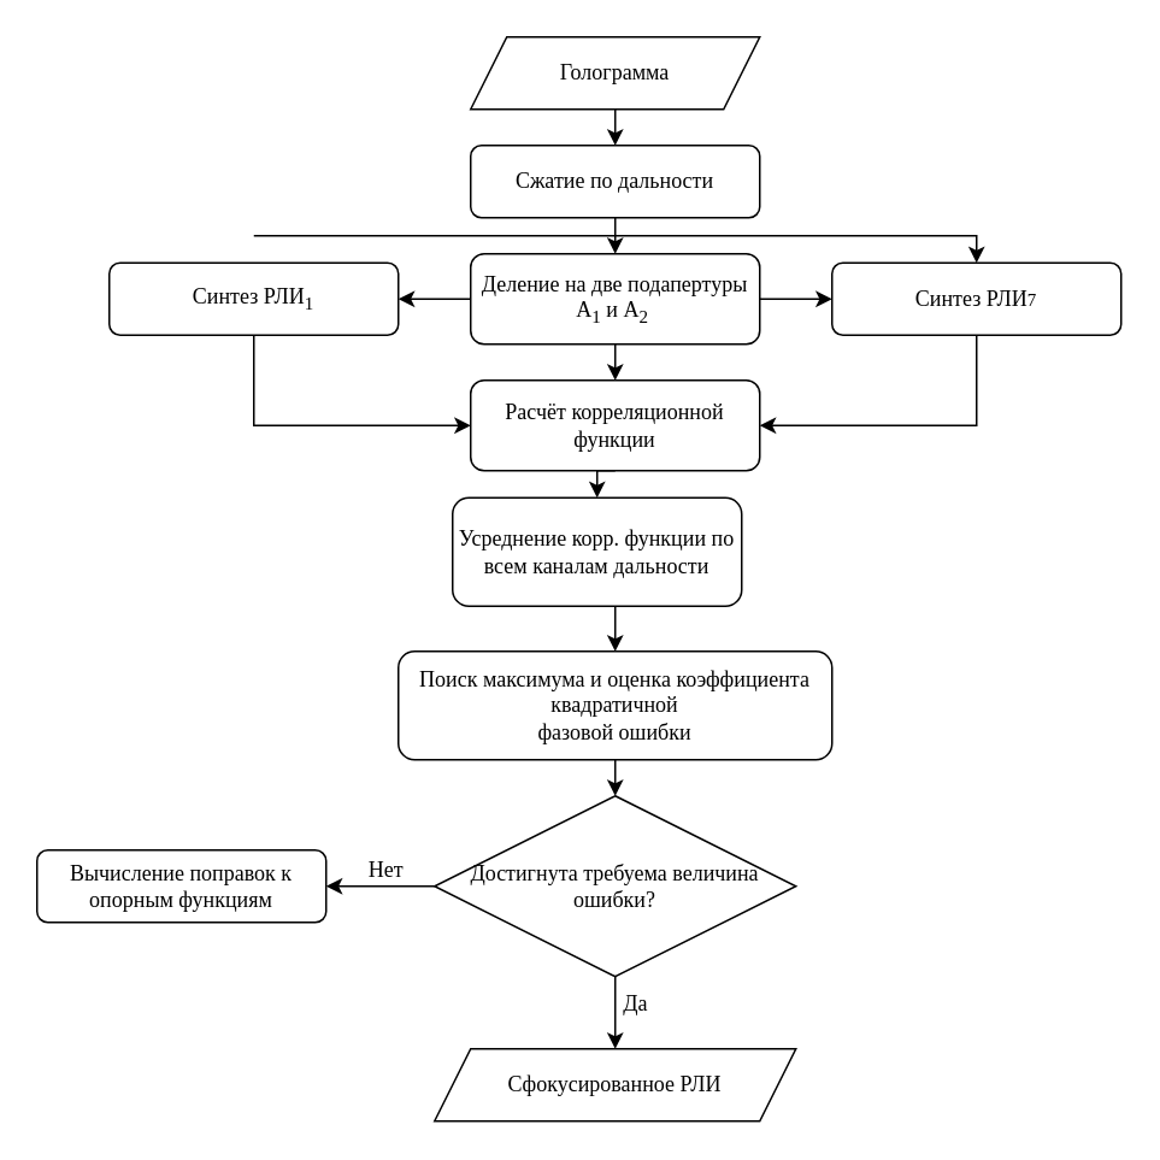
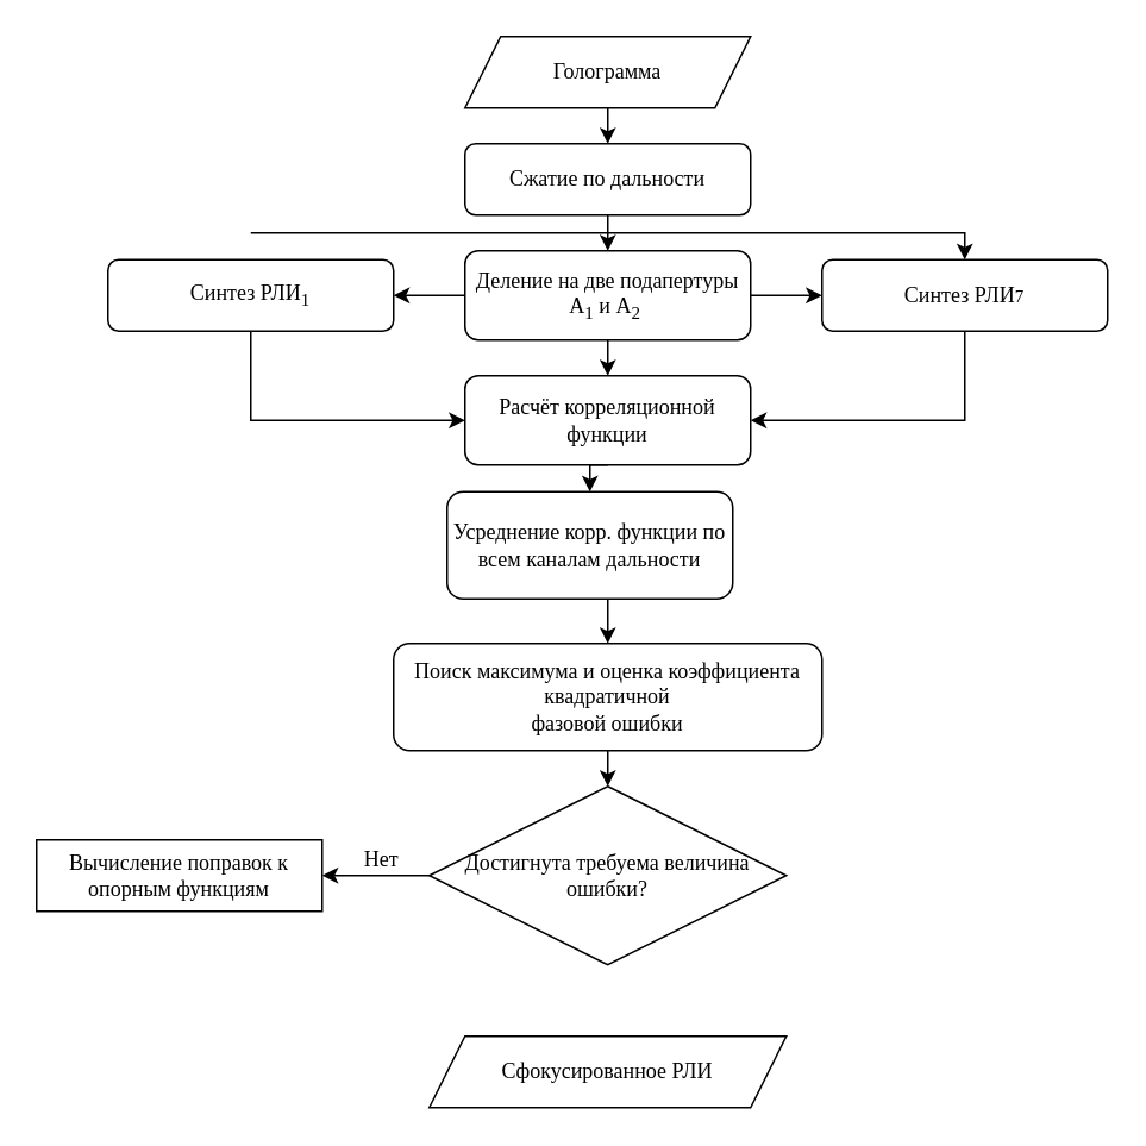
  <mxCell id="0" />
  <mxCell id="1" parent="0" />
  <mxCell id="2" style="edgeStyle=orthogonalEdgeStyle;rounded=0;orthogonalLoop=1;jettySize=auto;html=1;exitX=0.5;exitY=1;exitDx=0;exitDy=0;entryX=0.5;entryY=0;entryDx=0;entryDy=0;fontFamily=JetBrains Mono;fontSize=12;" parent="1" source="3" target="5" edge="1"><mxGeometry relative="1" as="geometry" /></mxCell>
  <mxCell id="3" value="Голограмма" style="shape=parallelogram;perimeter=parallelogramPerimeter;whiteSpace=wrap;html=1;fixedSize=1;fontFamily=JetBrains Mono;fontSize=12;" parent="1" vertex="1"><mxGeometry x="260" y="20" width="160" height="40" as="geometry" /></mxCell>
  <mxCell id="4" style="edgeStyle=orthogonalEdgeStyle;rounded=0;orthogonalLoop=1;jettySize=auto;html=1;exitX=0.5;exitY=1;exitDx=0;exitDy=0;entryX=0.5;entryY=0;entryDx=0;entryDy=0;fontFamily=JetBrains Mono;fontSize=12;" parent="1" source="5" target="9" edge="1"><mxGeometry relative="1" as="geometry" /></mxCell>
  <mxCell id="5" value="Сжатие по дальности" style="rounded=1;whiteSpace=wrap;html=1;fontFamily=JetBrains Mono;fontSize=12;" parent="1" vertex="1"><mxGeometry x="260" y="80" width="160" height="40" as="geometry" /></mxCell>
  <mxCell id="6" style="edgeStyle=orthogonalEdgeStyle;rounded=0;orthogonalLoop=1;jettySize=auto;html=1;exitX=1;exitY=0.5;exitDx=0;exitDy=0;entryX=0;entryY=0.5;entryDx=0;entryDy=0;fontFamily=JetBrains Mono;fontSize=12;" parent="1" source="9" target="11" edge="1"><mxGeometry relative="1" as="geometry" /></mxCell>
  <mxCell id="7" style="edgeStyle=orthogonalEdgeStyle;rounded=0;orthogonalLoop=1;jettySize=auto;html=1;exitX=0;exitY=0.5;exitDx=0;exitDy=0;" edge="1" parent="1" source="9" target="24"><mxGeometry relative="1" as="geometry" /></mxCell>
  <mxCell id="8" style="edgeStyle=orthogonalEdgeStyle;rounded=0;orthogonalLoop=1;jettySize=auto;html=1;exitX=0.5;exitY=1;exitDx=0;exitDy=0;entryX=0.5;entryY=0;entryDx=0;entryDy=0;" edge="1" parent="1" source="9" target="26"><mxGeometry relative="1" as="geometry" /></mxCell>
  <mxCell id="9" value="Деление на две подапертуры A&lt;sub&gt;1&lt;/sub&gt;&amp;nbsp;и A&lt;sub&gt;2&lt;/sub&gt;&lt;sub&gt;&amp;nbsp;&lt;/sub&gt;" style="rounded=1;whiteSpace=wrap;html=1;fontFamily=JetBrains Mono;fontSize=12;" parent="1" vertex="1"><mxGeometry x="260" y="140" width="160" height="50" as="geometry" /></mxCell>
  <mxCell id="10" style="edgeStyle=orthogonalEdgeStyle;rounded=0;orthogonalLoop=1;jettySize=auto;html=1;exitX=0.5;exitY=1;exitDx=0;exitDy=0;entryX=1;entryY=0.5;entryDx=0;entryDy=0;" edge="1" parent="1" source="11" target="26"><mxGeometry relative="1" as="geometry" /></mxCell>
  <mxCell id="11" value="Синтез РЛИ&lt;span style=&quot;font-size: 10px;&quot;&gt;7&lt;/span&gt;" style="rounded=1;whiteSpace=wrap;html=1;fontFamily=JetBrains Mono;fontSize=12;" parent="1" vertex="1"><mxGeometry x="460" y="145" width="160" height="40" as="geometry" /></mxCell>
  <mxCell id="12" style="edgeStyle=orthogonalEdgeStyle;rounded=0;orthogonalLoop=1;jettySize=auto;html=1;exitX=0.5;exitY=1;exitDx=0;exitDy=0;entryX=0.5;entryY=0;entryDx=0;entryDy=0;fontFamily=JetBrains Mono;fontSize=12;" parent="1" source="13" target="15" edge="1"><mxGeometry relative="1" as="geometry" /></mxCell>
  <mxCell id="13" value="Усреднение корр. функции по всем каналам дальности" style="rounded=1;whiteSpace=wrap;html=1;fontFamily=JetBrains Mono;fontSize=12;" parent="1" vertex="1"><mxGeometry x="250" y="275" width="160" height="60" as="geometry" /></mxCell>
  <mxCell id="14" style="edgeStyle=orthogonalEdgeStyle;rounded=0;orthogonalLoop=1;jettySize=auto;html=1;exitX=0.5;exitY=1;exitDx=0;exitDy=0;entryX=0.5;entryY=0;entryDx=0;entryDy=0;fontFamily=JetBrains Mono;fontSize=12;" parent="1" source="15" target="20" edge="1"><mxGeometry relative="1" as="geometry" /></mxCell>
  <mxCell id="15" value="Поиск максимума и оценка коэффициента квадратичной&lt;div&gt;&lt;span style=&quot;background-color: transparent; color: light-dark(rgb(0, 0, 0), rgb(255, 255, 255));&quot;&gt;фазовой ошибки&lt;/span&gt;&lt;/div&gt;" style="rounded=1;whiteSpace=wrap;html=1;fontFamily=JetBrains Mono;fontSize=12;" parent="1" vertex="1"><mxGeometry x="220" y="360" width="240" height="60" as="geometry" /></mxCell>
- <mxCell id="16" style="edgeStyle=orthogonalEdgeStyle;rounded=0;orthogonalLoop=1;jettySize=auto;html=1;exitX=0.5;exitY=1;exitDx=0;exitDy=0;entryX=0.5;entryY=0;entryDx=0;entryDy=0;fontFamily=JetBrains Mono;fontSize=12;" parent="1" source="20" target="22" edge="1"><mxGeometry relative="1" as="geometry" /></mxCell>
- <mxCell id="17" value="Да" style="edgeLabel;html=1;align=center;verticalAlign=middle;resizable=0;points=[];fontFamily=JetBrains Mono;fontSize=12;" parent="16" vertex="1" connectable="0"><mxGeometry x="-0.3" y="1" relative="1" as="geometry"><mxPoint x="9" as="offset" /></mxGeometry></mxCell>
  <mxCell id="18" style="edgeStyle=orthogonalEdgeStyle;rounded=0;orthogonalLoop=1;jettySize=auto;html=1;exitX=0;exitY=0.5;exitDx=0;exitDy=0;entryX=1;entryY=0.5;entryDx=0;entryDy=0;fontFamily=JetBrains Mono;fontSize=12;" parent="1" source="20" target="21" edge="1"><mxGeometry relative="1" as="geometry" /></mxCell>
  <mxCell id="19" value="Нет" style="edgeLabel;html=1;align=center;verticalAlign=middle;resizable=0;points=[];fontFamily=JetBrains Mono;fontSize=12;" parent="18" vertex="1" connectable="0"><mxGeometry x="-0.075" y="1" relative="1" as="geometry"><mxPoint y="-11" as="offset" /></mxGeometry></mxCell>
  <mxCell id="20" value="Достигнута требуема величина ошибки?" style="rhombus;whiteSpace=wrap;html=1;fontFamily=JetBrains Mono;fontSize=12;" parent="1" vertex="1"><mxGeometry x="240" y="440" width="200" height="100" as="geometry" /></mxCell>
- <mxCell id="21" value="Вычисление поправок к опорным функциям" style="rounded=1;whiteSpace=wrap;html=1;fontFamily=JetBrains Mono;fontSize=12;" parent="1" vertex="1"><mxGeometry x="20" y="470" width="160" height="40" as="geometry" /></mxCell>
+ <mxCell id="21" value="Вычисление поправок к опорным функциям" style="whiteSpace=wrap;html=1;fontFamily=JetBrains Mono;fontSize=12;rounded=0;" parent="1" vertex="1"><mxGeometry x="20" y="470" width="160" height="40" as="geometry" /></mxCell>
  <mxCell id="22" value="Сфокусированное РЛИ" style="shape=parallelogram;perimeter=parallelogramPerimeter;whiteSpace=wrap;html=1;fixedSize=1;fontFamily=JetBrains Mono;fontSize=12;" parent="1" vertex="1"><mxGeometry x="240" y="580" width="200" height="40" as="geometry" /></mxCell>
  <mxCell id="23" style="edgeStyle=orthogonalEdgeStyle;rounded=0;orthogonalLoop=1;jettySize=auto;html=1;exitX=0.5;exitY=1;exitDx=0;exitDy=0;entryX=0;entryY=0.5;entryDx=0;entryDy=0;" edge="1" parent="1" source="24" target="26"><mxGeometry relative="1" as="geometry" /></mxCell>
  <mxCell id="24" value="Синтез РЛИ&lt;sub&gt;1&lt;/sub&gt;" style="rounded=1;whiteSpace=wrap;html=1;fontFamily=JetBrains Mono;fontSize=12;" vertex="1" parent="1"><mxGeometry x="60" y="145" width="160" height="40" as="geometry" /></mxCell>
  <mxCell id="25" style="edgeStyle=orthogonalEdgeStyle;rounded=0;orthogonalLoop=1;jettySize=auto;html=1;exitX=0.5;exitY=1;exitDx=0;exitDy=0;entryX=0.5;entryY=0;entryDx=0;entryDy=0;" edge="1" parent="1" source="26" target="13"><mxGeometry relative="1" as="geometry" /></mxCell>
  <mxCell id="26" value="Расчёт корреляционной функции" style="rounded=1;whiteSpace=wrap;html=1;fontFamily=JetBrains Mono;fontSize=12;" vertex="1" parent="1"><mxGeometry x="260" y="210" width="160" height="50" as="geometry" /></mxCell>
  <mxCell id="27" value="" style="endArrow=classic;html=1;rounded=0;entryX=0.5;entryY=0;entryDx=0;entryDy=0;" edge="1" parent="1" target="11"><mxGeometry width="50" height="50" relative="1" as="geometry"><mxPoint y="130" as="sourcePoint" x="140" /><mxPoint x="540" y="140" as="targetPoint" /><Array as="points"><mxPoint x="540" y="130" /></Array></mxGeometry></mxCell>
